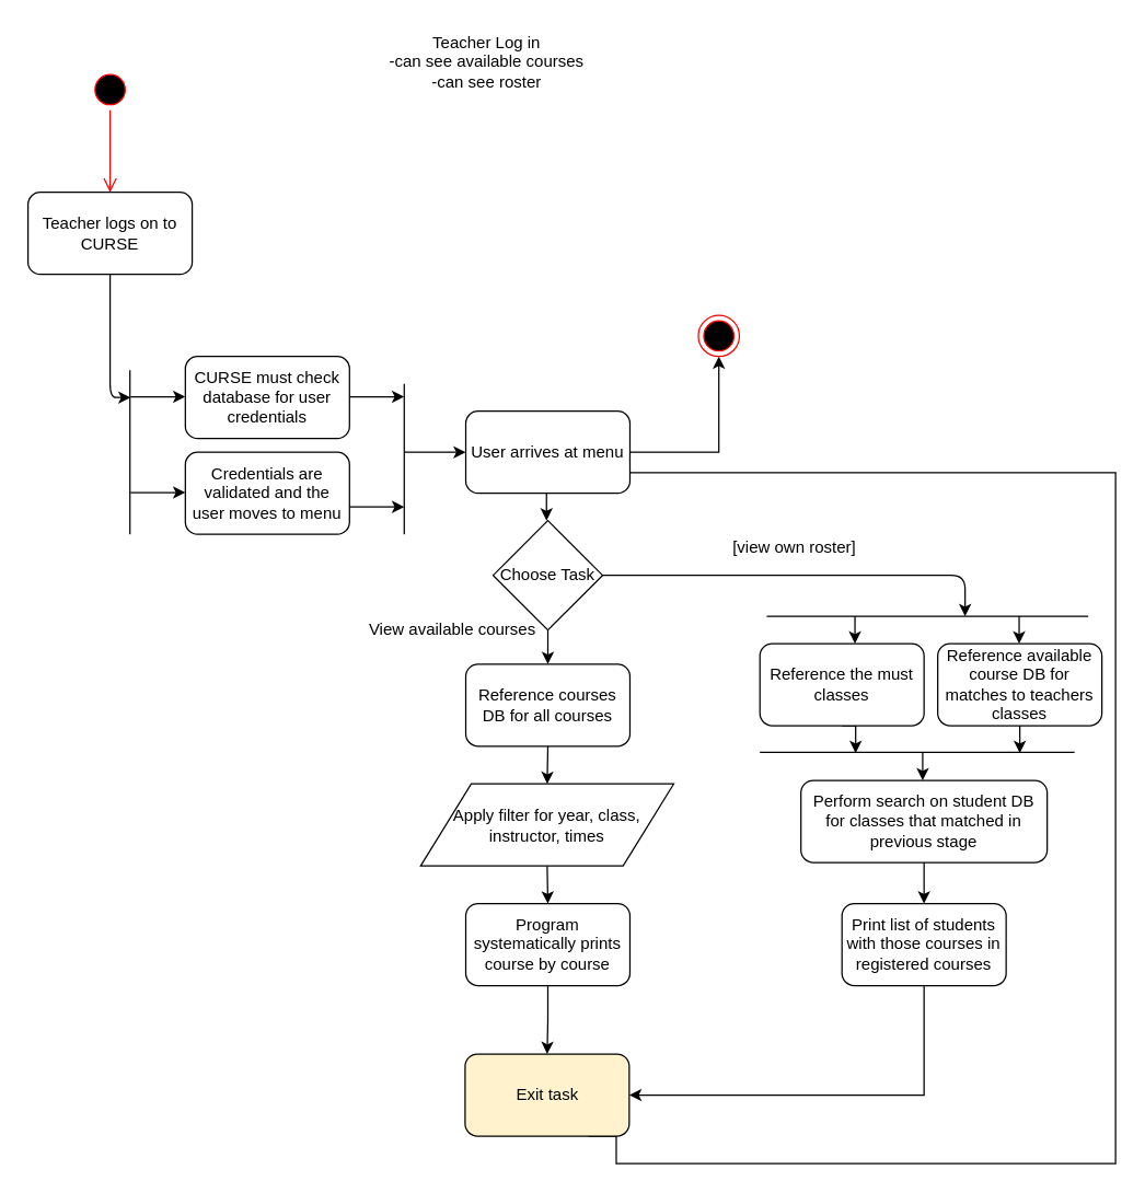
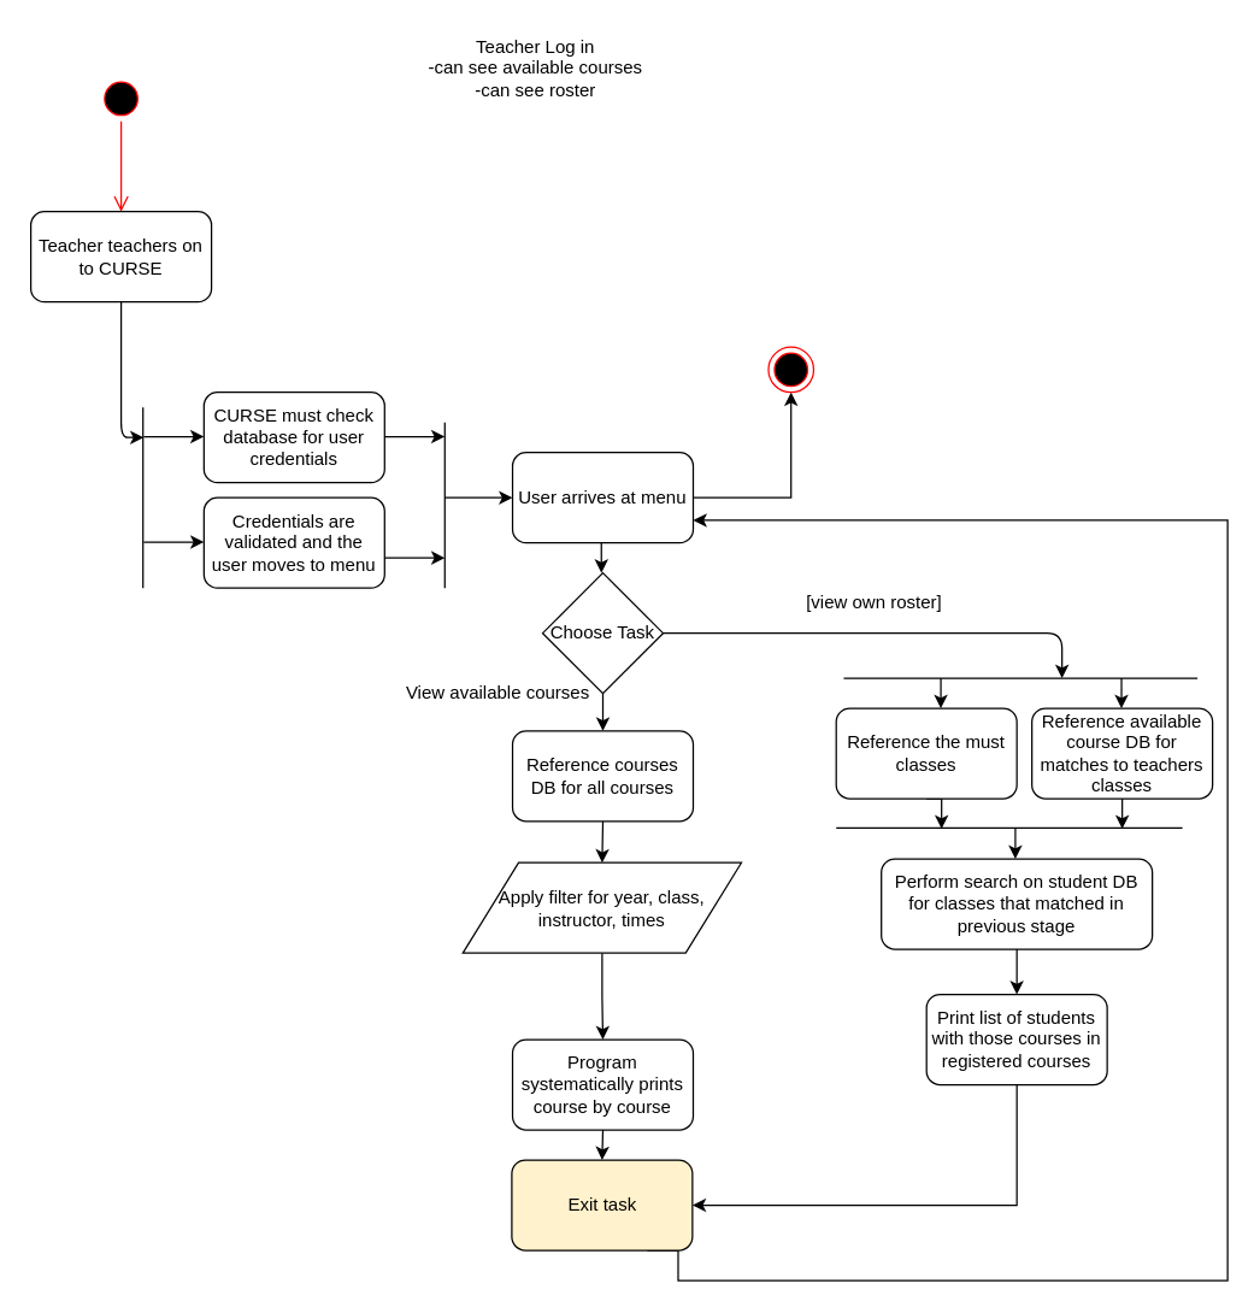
  <mxCell id="0" />
  <mxCell id="1" parent="0" />
  <mxCell id="2" value="" style="ellipse;html=1;shape=startState;fillColor=#000000;strokeColor=#ff0000;" parent="1" vertex="1"><mxGeometry x="65" y="50" width="30" height="30" as="geometry" /></mxCell>
  <mxCell id="3" value="" style="edgeStyle=orthogonalEdgeStyle;html=1;verticalAlign=bottom;endArrow=open;endSize=8;strokeColor=#ff0000;" parent="1" source="2" edge="1"><mxGeometry relative="1" as="geometry"><mxPoint x="80" y="140" as="targetPoint" /></mxGeometry></mxCell>
- <mxCell id="4" value="Teacher logs on to CURSE" style="rounded=1;whiteSpace=wrap;html=1;" parent="1" vertex="1"><mxGeometry x="20" y="140" width="120" height="60" as="geometry" /></mxCell>
+ <mxCell id="4" value="Teacher teachers on to CURSE" style="rounded=1;whiteSpace=wrap;html=1;" parent="1" vertex="1"><mxGeometry x="20" y="140" width="120" height="60" as="geometry" /></mxCell>
  <mxCell id="5" value="Teacher Log in&lt;br&gt;-can see available courses&lt;br&gt;-can see roster&lt;br&gt;" style="text;html=1;resizable=0;autosize=1;align=center;verticalAlign=middle;points=[];fillColor=none;strokeColor=none;rounded=0;" parent="1" vertex="1"><mxGeometry x="275" y="20" width="160" height="50" as="geometry" /></mxCell>
  <mxCell id="6" value="" style="endArrow=classic;html=1;" parent="1" edge="1"><mxGeometry width="50" height="50" relative="1" as="geometry"><mxPoint x="80" y="200" as="sourcePoint" /><mxPoint x="95" y="290" as="targetPoint" /><Array as="points"><mxPoint x="80" y="290" /></Array></mxGeometry></mxCell>
  <mxCell id="7" value="CURSE must check database for user credentials" style="rounded=1;whiteSpace=wrap;html=1;" parent="1" vertex="1"><mxGeometry x="135" y="260" width="120" height="60" as="geometry" /></mxCell>
  <mxCell id="8" value="" style="endArrow=none;html=1;" parent="1" edge="1"><mxGeometry width="50" height="50" relative="1" as="geometry"><mxPoint x="94.5" y="390" as="sourcePoint" /><mxPoint x="94.5" y="270" as="targetPoint" /></mxGeometry></mxCell>
  <mxCell id="9" value="" style="endArrow=classic;html=1;" parent="1" edge="1"><mxGeometry width="50" height="50" relative="1" as="geometry"><mxPoint x="95" y="289.5" as="sourcePoint" /><mxPoint x="135" y="289.5" as="targetPoint" /></mxGeometry></mxCell>
  <mxCell id="10" value="Credentials are validated and the user moves to menu" style="rounded=1;whiteSpace=wrap;html=1;" parent="1" vertex="1"><mxGeometry x="135" y="330" width="120" height="60" as="geometry" /></mxCell>
  <mxCell id="11" value="" style="endArrow=classic;html=1;" parent="1" edge="1"><mxGeometry width="50" height="50" relative="1" as="geometry"><mxPoint x="95" y="359.5" as="sourcePoint" /><mxPoint x="135" y="359.5" as="targetPoint" /></mxGeometry></mxCell>
  <mxCell id="12" value="" style="endArrow=classic;html=1;" parent="1" edge="1"><mxGeometry width="50" height="50" relative="1" as="geometry"><mxPoint x="255" y="370" as="sourcePoint" /><mxPoint x="295" y="370" as="targetPoint" /></mxGeometry></mxCell>
  <mxCell id="13" value="" style="endArrow=classic;html=1;" parent="1" edge="1"><mxGeometry width="50" height="50" relative="1" as="geometry"><mxPoint x="255" y="289.5" as="sourcePoint" /><mxPoint x="295" y="289.5" as="targetPoint" /></mxGeometry></mxCell>
  <mxCell id="14" value="" style="endArrow=none;html=1;" parent="1" edge="1"><mxGeometry width="50" height="50" relative="1" as="geometry"><mxPoint x="295" y="390" as="sourcePoint" /><mxPoint x="295" y="280" as="targetPoint" /></mxGeometry></mxCell>
  <mxCell id="15" style="edgeStyle=orthogonalEdgeStyle;rounded=0;orthogonalLoop=1;jettySize=auto;html=1;exitX=1;exitY=0.5;exitDx=0;exitDy=0;entryX=0.5;entryY=1;entryDx=0;entryDy=0;" parent="1" source="16" target="42" edge="1"><mxGeometry relative="1" as="geometry" /></mxCell>
  <mxCell id="16" value="User arrives at menu" style="rounded=1;whiteSpace=wrap;html=1;" parent="1" vertex="1"><mxGeometry x="340" y="300" width="120" height="60" as="geometry" /></mxCell>
  <mxCell id="17" style="edgeStyle=orthogonalEdgeStyle;rounded=0;orthogonalLoop=1;jettySize=auto;html=1;exitX=0.5;exitY=1;exitDx=0;exitDy=0;entryX=0.5;entryY=0;entryDx=0;entryDy=0;" parent="1" source="18" target="34" edge="1"><mxGeometry relative="1" as="geometry" /></mxCell>
  <mxCell id="18" value="Choose Task" style="rhombus;whiteSpace=wrap;html=1;" parent="1" vertex="1"><mxGeometry x="360" y="380" width="80" height="80" as="geometry" /></mxCell>
  <mxCell id="19" value="" style="endArrow=classic;html=1;" parent="1" edge="1"><mxGeometry width="50" height="50" relative="1" as="geometry"><mxPoint x="399" y="360" as="sourcePoint" /><mxPoint x="399" y="380" as="targetPoint" /></mxGeometry></mxCell>
  <mxCell id="20" value="" style="endArrow=classic;html=1;entryX=0;entryY=0.5;entryDx=0;entryDy=0;" parent="1" target="16" edge="1"><mxGeometry width="50" height="50" relative="1" as="geometry"><mxPoint x="295" y="330" as="sourcePoint" /><mxPoint x="345" y="280" as="targetPoint" /></mxGeometry></mxCell>
  <mxCell id="21" style="edgeStyle=orthogonalEdgeStyle;rounded=0;orthogonalLoop=1;jettySize=auto;html=1;exitX=0.5;exitY=1;exitDx=0;exitDy=0;" parent="1" source="22" edge="1"><mxGeometry relative="1" as="geometry"><mxPoint x="625" y="550" as="targetPoint" /></mxGeometry></mxCell>
  <mxCell id="22" value="Reference the must classes" style="rounded=1;whiteSpace=wrap;html=1;" parent="1" vertex="1"><mxGeometry x="555" y="470" width="120" height="60" as="geometry" /></mxCell>
  <mxCell id="23" style="edgeStyle=orthogonalEdgeStyle;rounded=0;orthogonalLoop=1;jettySize=auto;html=1;exitX=0.5;exitY=1;exitDx=0;exitDy=0;" parent="1" source="24" edge="1"><mxGeometry relative="1" as="geometry"><mxPoint x="745" y="550" as="targetPoint" /></mxGeometry></mxCell>
  <mxCell id="24" value="Reference available course DB for matches to teachers classes" style="rounded=1;whiteSpace=wrap;html=1;" parent="1" vertex="1"><mxGeometry x="685" y="470" width="120" height="60" as="geometry" /></mxCell>
  <mxCell id="25" value="" style="endArrow=none;html=1;" parent="1" edge="1"><mxGeometry width="50" height="50" relative="1" as="geometry"><mxPoint x="560" y="450" as="sourcePoint" /><mxPoint x="795" y="450" as="targetPoint" /></mxGeometry></mxCell>
  <mxCell id="26" value="" style="endArrow=classic;html=1;exitX=1;exitY=0.5;exitDx=0;exitDy=0;" parent="1" source="18" edge="1"><mxGeometry width="50" height="50" relative="1" as="geometry"><mxPoint x="585" y="390" as="sourcePoint" /><mxPoint x="705" y="450" as="targetPoint" /><Array as="points"><mxPoint x="705" y="420" /></Array></mxGeometry></mxCell>
  <mxCell id="27" value="" style="endArrow=classic;html=1;" parent="1" edge="1"><mxGeometry width="50" height="50" relative="1" as="geometry"><mxPoint x="624.5" y="450" as="sourcePoint" /><mxPoint x="624.5" y="470" as="targetPoint" /></mxGeometry></mxCell>
  <mxCell id="28" value="" style="endArrow=classic;html=1;" parent="1" edge="1"><mxGeometry width="50" height="50" relative="1" as="geometry"><mxPoint x="744.5" y="450" as="sourcePoint" /><mxPoint x="744.5" y="470" as="targetPoint" /></mxGeometry></mxCell>
  <mxCell id="29" value="[view own roster]&lt;br&gt;" style="text;html=1;resizable=0;autosize=1;align=center;verticalAlign=middle;points=[];fillColor=none;strokeColor=none;rounded=0;" parent="1" vertex="1"><mxGeometry x="525" y="390" width="110" height="20" as="geometry" /></mxCell>
  <mxCell id="30" value="" style="endArrow=none;html=1;" parent="1" edge="1"><mxGeometry width="50" height="50" relative="1" as="geometry"><mxPoint x="555" y="549.5" as="sourcePoint" /><mxPoint x="785" y="549.5" as="targetPoint" /></mxGeometry></mxCell>
  <mxCell id="31" style="edgeStyle=orthogonalEdgeStyle;rounded=0;orthogonalLoop=1;jettySize=auto;html=1;exitX=0.5;exitY=1;exitDx=0;exitDy=0;entryX=0.5;entryY=0;entryDx=0;entryDy=0;" edge="1" parent="1" source="32" target="44"><mxGeometry relative="1" as="geometry" /></mxCell>
  <mxCell id="32" value="Perform search on student DB for classes that matched in previous stage" style="rounded=1;whiteSpace=wrap;html=1;" parent="1" vertex="1"><mxGeometry x="585" y="570" width="180" height="60" as="geometry" /></mxCell>
  <mxCell id="33" style="edgeStyle=orthogonalEdgeStyle;rounded=0;orthogonalLoop=1;jettySize=auto;html=1;exitX=0.5;exitY=1;exitDx=0;exitDy=0;entryX=0.5;entryY=0;entryDx=0;entryDy=0;" parent="1" source="34" target="38" edge="1"><mxGeometry relative="1" as="geometry" /></mxCell>
  <mxCell id="34" value="Reference courses DB for all courses" style="rounded=1;whiteSpace=wrap;html=1;" parent="1" vertex="1"><mxGeometry x="340" y="485" width="120" height="60" as="geometry" /></mxCell>
  <mxCell id="35" style="edgeStyle=orthogonalEdgeStyle;rounded=0;orthogonalLoop=1;jettySize=auto;html=1;exitX=0.5;exitY=1;exitDx=0;exitDy=0;entryX=0.5;entryY=0;entryDx=0;entryDy=0;" parent="1" source="36" target="41" edge="1"><mxGeometry relative="1" as="geometry" /></mxCell>
- <mxCell id="36" value="Program systematically prints course by course" style="rounded=1;whiteSpace=wrap;html=1;" parent="1" vertex="1"><mxGeometry x="340" y="660" width="120" height="60" as="geometry" /></mxCell>
+ <mxCell id="36" value="Program systematically prints course by course" style="rounded=1;whiteSpace=wrap;html=1;" parent="1" vertex="1"><mxGeometry x="340" y="690" width="120" height="60" as="geometry" /></mxCell>
  <mxCell id="37" style="edgeStyle=orthogonalEdgeStyle;rounded=0;orthogonalLoop=1;jettySize=auto;html=1;exitX=0.5;exitY=1;exitDx=0;exitDy=0;entryX=0.5;entryY=0;entryDx=0;entryDy=0;" parent="1" source="38" target="36" edge="1"><mxGeometry relative="1" as="geometry" /></mxCell>
  <mxCell id="38" value="Apply filter for year, class, instructor, times" style="shape=parallelogram;perimeter=parallelogramPerimeter;whiteSpace=wrap;html=1;" parent="1" vertex="1"><mxGeometry x="307" y="572.5" width="185" height="60" as="geometry" /></mxCell>
  <mxCell id="39" value="" style="endArrow=classic;html=1;" parent="1" edge="1"><mxGeometry width="50" height="50" relative="1" as="geometry"><mxPoint x="674" y="550" as="sourcePoint" /><mxPoint x="674" y="570" as="targetPoint" /></mxGeometry></mxCell>
- <mxCell id="40" style="edgeStyle=orthogonalEdgeStyle;rounded=0;orthogonalLoop=1;jettySize=auto;html=1;exitX=0.75;exitY=1;exitDx=0;exitDy=0;entryX=1;entryY=0.75;entryDx=0;entryDy=0;endArrow=none;" parent="1" source="41" target="16" edge="1"><mxGeometry relative="1" as="geometry"><Array as="points"><mxPoint x="450" y="850" /><mxPoint x="815" y="850" /><mxPoint x="815" y="345" /></Array></mxGeometry></mxCell>
+ <mxCell id="40" style="edgeStyle=orthogonalEdgeStyle;rounded=0;orthogonalLoop=1;jettySize=auto;html=1;exitX=0.75;exitY=1;exitDx=0;exitDy=0;entryX=1;entryY=0.75;entryDx=0;entryDy=0;" parent="1" source="41" target="16" edge="1"><mxGeometry relative="1" as="geometry"><Array as="points"><mxPoint x="450" y="850" /><mxPoint x="815" y="850" /><mxPoint x="815" y="345" /></Array></mxGeometry></mxCell>
  <mxCell id="41" value="Exit task" style="rounded=1;whiteSpace=wrap;html=1;fillColor=#fff2cc;" parent="1" vertex="1"><mxGeometry x="339.5" y="770" width="120" height="60" as="geometry" /></mxCell>
  <mxCell id="42" value="" style="ellipse;html=1;shape=endState;fillColor=#000000;strokeColor=#ff0000;" parent="1" vertex="1"><mxGeometry x="510" y="230" width="30" height="30" as="geometry" /></mxCell>
  <mxCell id="43" style="edgeStyle=orthogonalEdgeStyle;rounded=0;orthogonalLoop=1;jettySize=auto;html=1;exitX=0.5;exitY=1;exitDx=0;exitDy=0;entryX=1;entryY=0.5;entryDx=0;entryDy=0;" edge="1" parent="1" source="44" target="41"><mxGeometry relative="1" as="geometry" /></mxCell>
  <mxCell id="44" value="Print list of students with those courses in registered courses" style="rounded=1;whiteSpace=wrap;html=1;" vertex="1" parent="1"><mxGeometry x="615" y="660" width="120" height="60" as="geometry" /></mxCell>
  <mxCell id="45" value="View available courses" style="text;html=1;resizable=0;autosize=1;align=center;verticalAlign=middle;points=[];fillColor=none;strokeColor=none;rounded=0;" vertex="1" parent="1"><mxGeometry x="259.5" y="450" width="140" height="20" as="geometry" /></mxCell>
